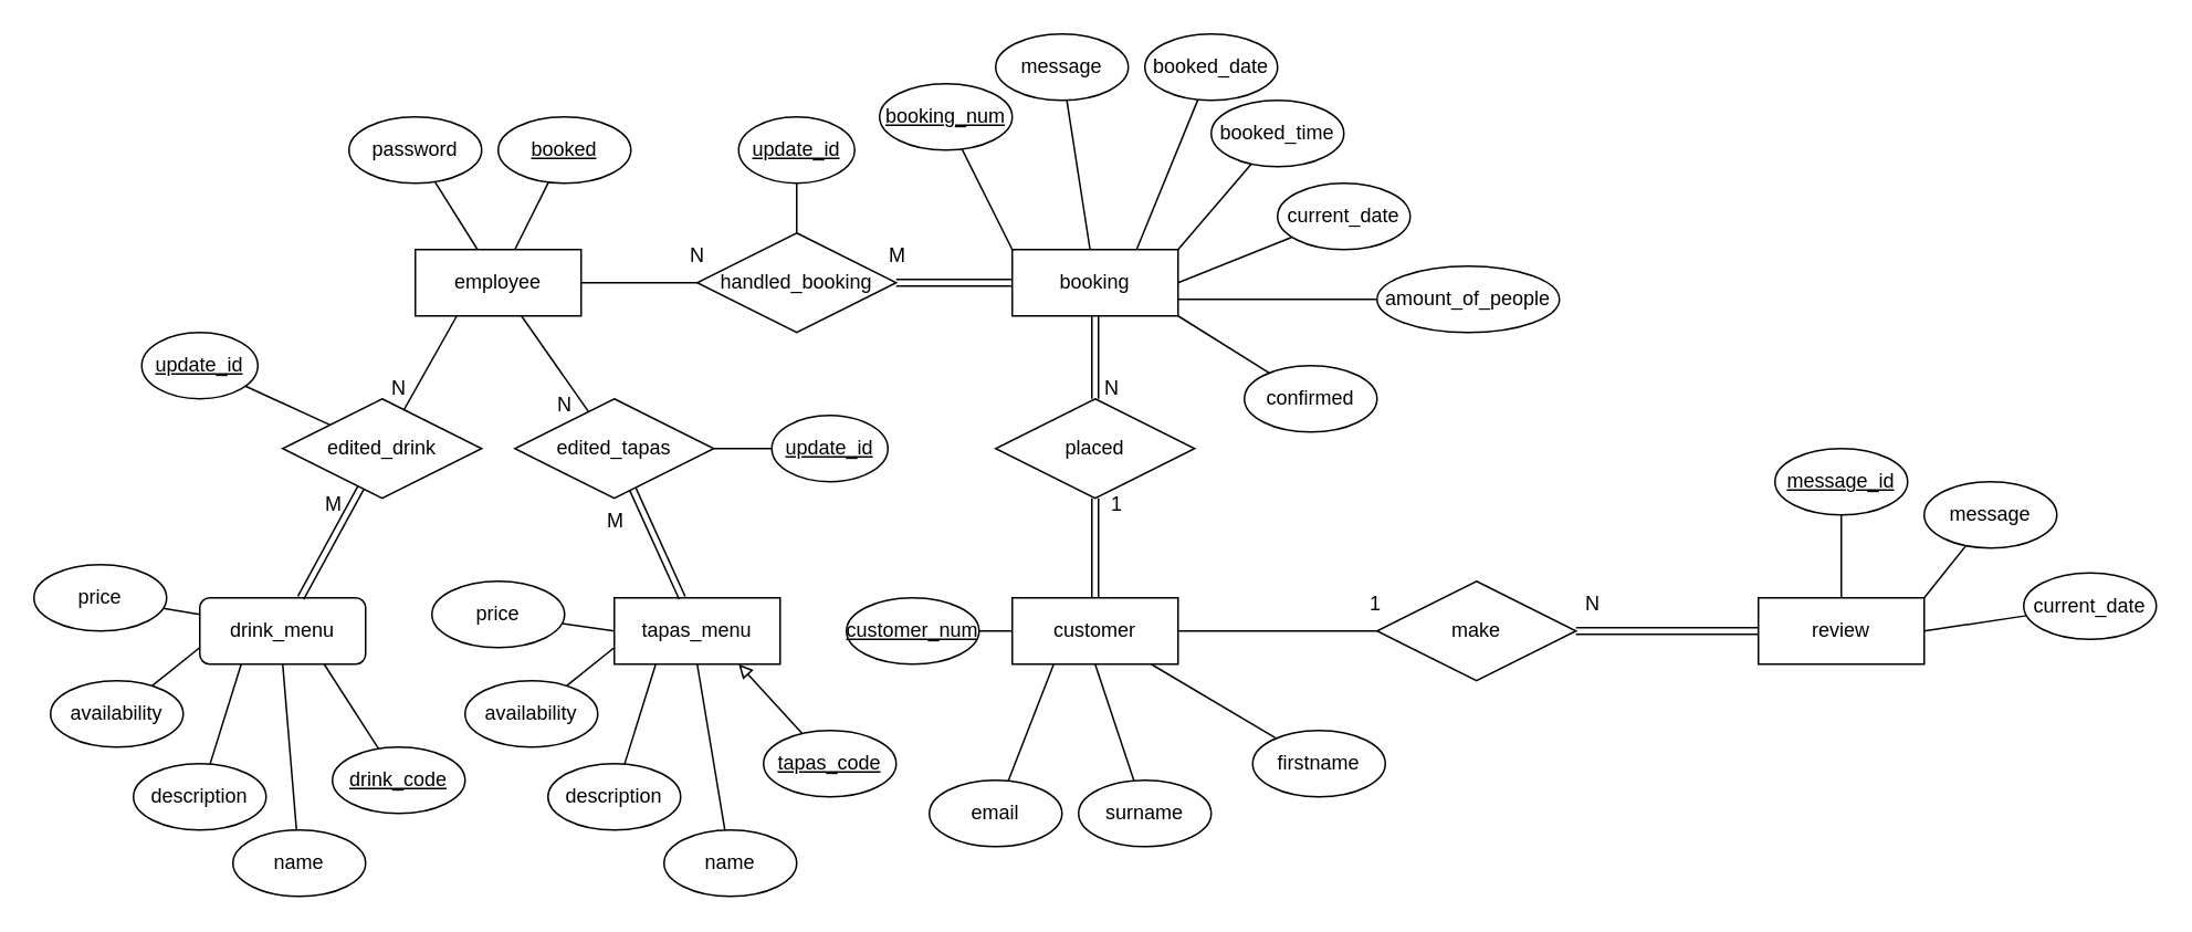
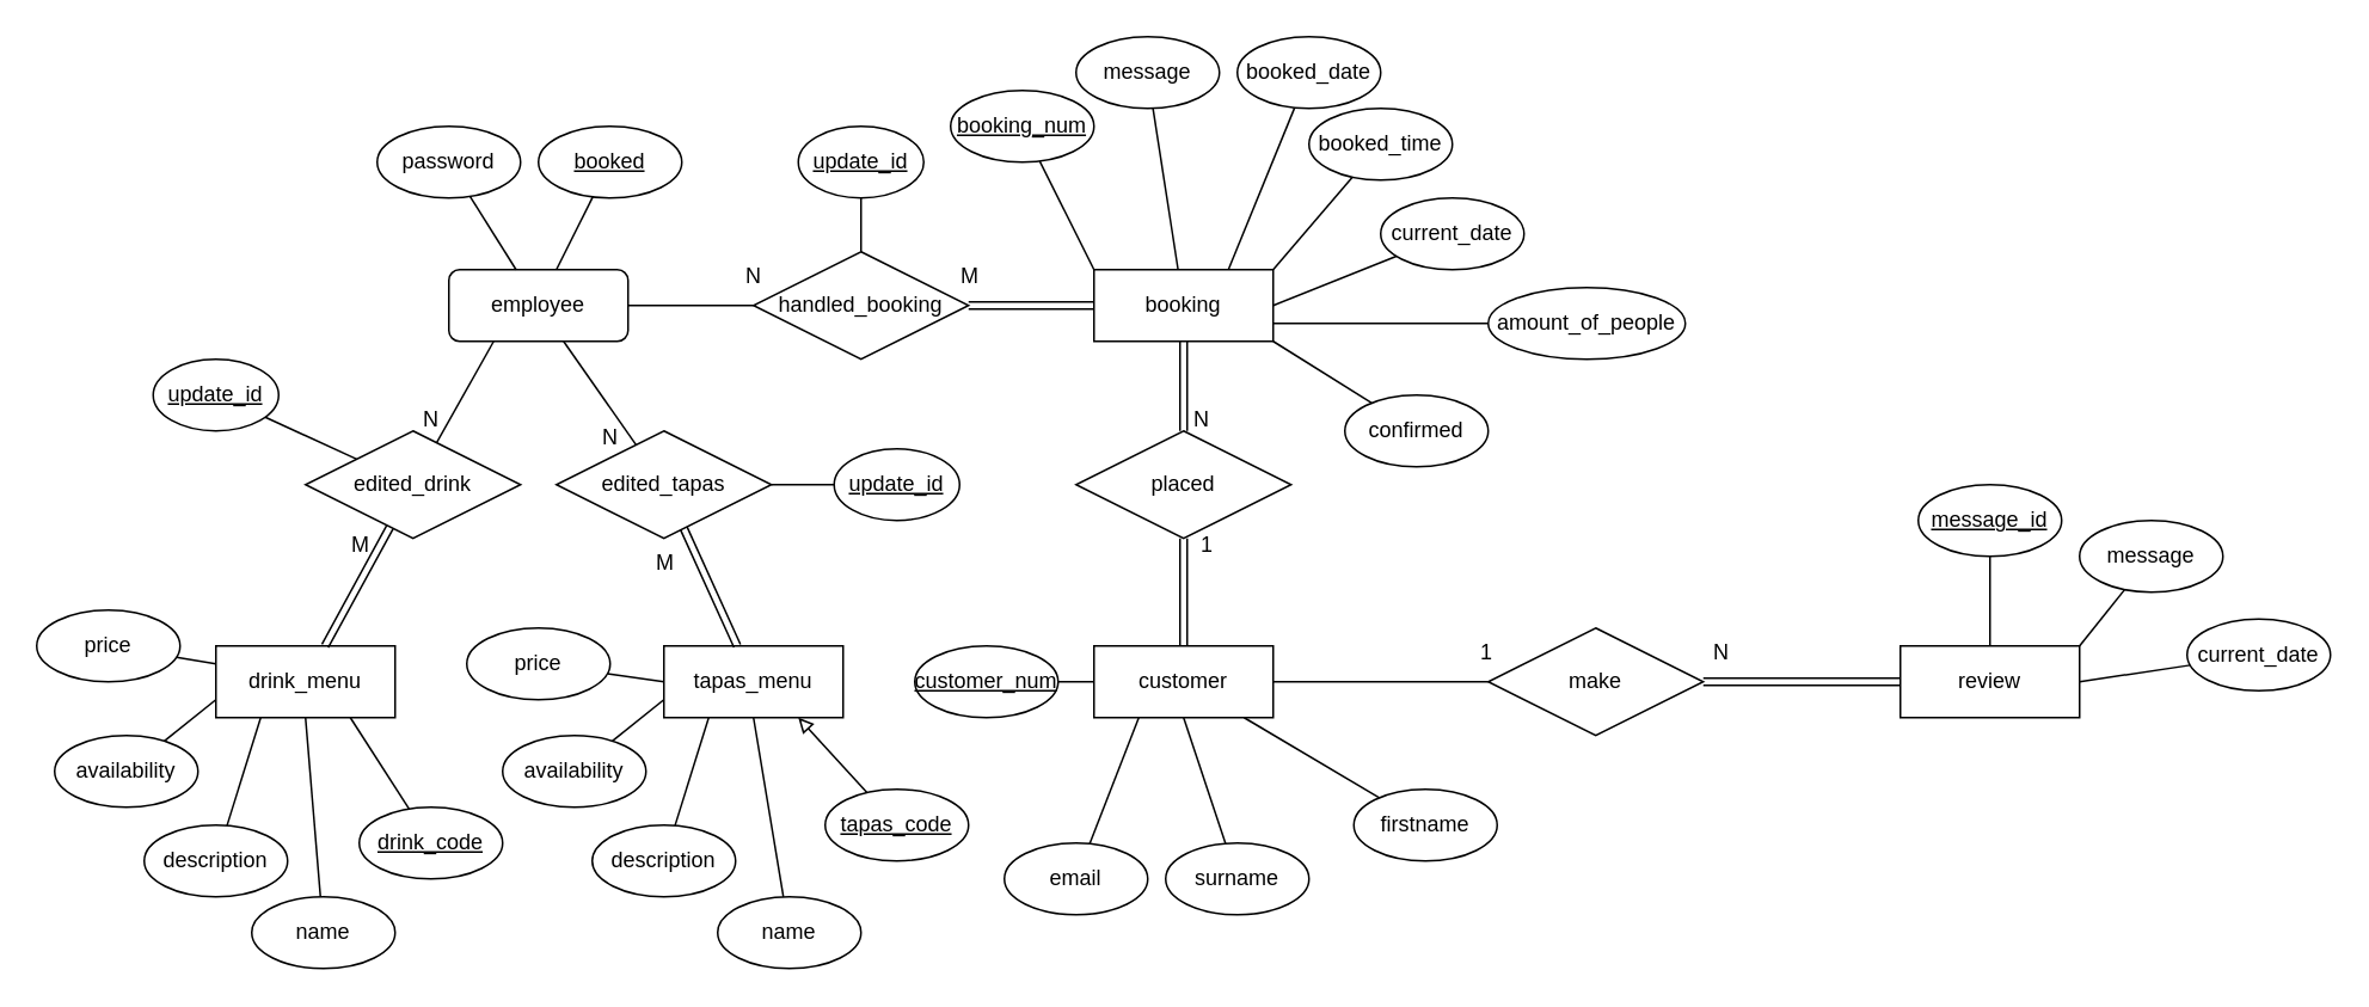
  <mxCell id="0" />
  <mxCell id="1" parent="0" />
  <mxCell id="2" style="edgeStyle=none;html=1;endArrow=none;endFill=0;" parent="1" source="4" target="11" edge="1"><mxGeometry relative="1" as="geometry" /></mxCell>
  <mxCell id="3" style="edgeStyle=none;html=1;entryX=0;entryY=0.5;entryDx=0;entryDy=0;endArrow=none;endFill=0;" parent="1" source="4" target="13" edge="1"><mxGeometry relative="1" as="geometry" /></mxCell>
- <mxCell id="4" value="employee" style="whiteSpace=wrap;html=1;align=center;" parent="1" vertex="1"><mxGeometry x="250" y="150" width="100" height="40" as="geometry" /></mxCell>
+ <mxCell id="4" value="employee" style="whiteSpace=wrap;html=1;align=center;rounded=1;" parent="1" vertex="1"><mxGeometry x="250" y="150" width="100" height="40" as="geometry" /></mxCell>
  <mxCell id="5" value="tapas_menu" style="whiteSpace=wrap;html=1;align=center;" parent="1" vertex="1"><mxGeometry x="370" y="360" width="100" height="40" as="geometry" /></mxCell>
  <mxCell id="6" style="edgeStyle=none;html=1;entryX=0.5;entryY=1;entryDx=0;entryDy=0;endArrow=none;endFill=0;shape=link;" parent="1" source="8" target="15" edge="1"><mxGeometry relative="1" as="geometry" /></mxCell>
  <mxCell id="7" style="edgeStyle=none;html=1;entryX=0;entryY=0.5;entryDx=0;entryDy=0;endArrow=none;endFill=0;" parent="1" source="8" target="74" edge="1"><mxGeometry relative="1" as="geometry" /></mxCell>
  <mxCell id="8" value="customer" style="whiteSpace=wrap;html=1;align=center;" parent="1" vertex="1"><mxGeometry x="610" y="360" width="100" height="40" as="geometry" /></mxCell>
  <mxCell id="9" value="booking" style="whiteSpace=wrap;html=1;align=center;" parent="1" vertex="1"><mxGeometry x="610" y="150" width="100" height="40" as="geometry" /></mxCell>
  <mxCell id="10" style="edgeStyle=none;html=1;endArrow=none;endFill=0;shape=link;" parent="1" source="11" target="5" edge="1"><mxGeometry relative="1" as="geometry" /></mxCell>
  <mxCell id="11" value="edited_tapas" style="shape=rhombus;perimeter=rhombusPerimeter;whiteSpace=wrap;html=1;align=center;" parent="1" vertex="1"><mxGeometry x="310" y="240" width="120" height="60" as="geometry" /></mxCell>
  <mxCell id="12" style="edgeStyle=none;html=1;entryX=0;entryY=0.5;entryDx=0;entryDy=0;endArrow=none;endFill=0;shape=link;" parent="1" source="13" target="9" edge="1"><mxGeometry relative="1" as="geometry" /></mxCell>
  <mxCell id="13" value="handled_booking" style="shape=rhombus;perimeter=rhombusPerimeter;whiteSpace=wrap;html=1;align=center;" parent="1" vertex="1"><mxGeometry x="420" y="140" width="120" height="60" as="geometry" /></mxCell>
  <mxCell id="14" style="edgeStyle=none;html=1;entryX=0.5;entryY=1;entryDx=0;entryDy=0;endArrow=none;endFill=0;shape=link;" parent="1" source="15" target="9" edge="1"><mxGeometry relative="1" as="geometry" /></mxCell>
  <mxCell id="15" value="placed" style="shape=rhombus;perimeter=rhombusPerimeter;whiteSpace=wrap;html=1;align=center;" parent="1" vertex="1"><mxGeometry x="600" y="240" width="120" height="60" as="geometry" /></mxCell>
  <mxCell id="16" value="N" style="text;strokeColor=none;fillColor=none;spacingLeft=4;spacingRight=4;overflow=hidden;rotatable=0;points=[[0,0.5],[1,0.5]];portConstraint=eastwest;fontSize=12;whiteSpace=wrap;html=1;" parent="1" vertex="1"><mxGeometry x="330" y="230" width="40" height="30" as="geometry" /></mxCell>
  <mxCell id="17" value="M" style="text;strokeColor=none;fillColor=none;spacingLeft=4;spacingRight=4;overflow=hidden;rotatable=0;points=[[0,0.5],[1,0.5]];portConstraint=eastwest;fontSize=12;whiteSpace=wrap;html=1;" parent="1" vertex="1"><mxGeometry x="360" y="300" width="40" height="30" as="geometry" /></mxCell>
  <mxCell id="18" value="M" style="text;strokeColor=none;fillColor=none;spacingLeft=4;spacingRight=4;overflow=hidden;rotatable=0;points=[[0,0.5],[1,0.5]];portConstraint=eastwest;fontSize=12;whiteSpace=wrap;html=1;" parent="1" vertex="1"><mxGeometry x="530" y="140" width="40" height="30" as="geometry" /></mxCell>
  <mxCell id="19" value="N" style="text;strokeColor=none;fillColor=none;spacingLeft=4;spacingRight=4;overflow=hidden;rotatable=0;points=[[0,0.5],[1,0.5]];portConstraint=eastwest;fontSize=12;whiteSpace=wrap;html=1;" parent="1" vertex="1"><mxGeometry x="410" y="140" width="30" height="30" as="geometry" /></mxCell>
  <mxCell id="20" value="1" style="text;strokeColor=none;fillColor=none;spacingLeft=4;spacingRight=4;overflow=hidden;rotatable=0;points=[[0,0.5],[1,0.5]];portConstraint=eastwest;fontSize=12;whiteSpace=wrap;html=1;" parent="1" vertex="1"><mxGeometry x="664" y="290" width="40" height="30" as="geometry" /></mxCell>
  <mxCell id="21" value="N" style="text;strokeColor=none;fillColor=none;spacingLeft=4;spacingRight=4;overflow=hidden;rotatable=0;points=[[0,0.5],[1,0.5]];portConstraint=eastwest;fontSize=12;whiteSpace=wrap;html=1;" parent="1" vertex="1"><mxGeometry x="660" y="220" width="30" height="30" as="geometry" /></mxCell>
  <mxCell id="22" style="edgeStyle=none;html=1;endArrow=none;endFill=0;" parent="1" source="23" target="4" edge="1"><mxGeometry relative="1" as="geometry" /></mxCell>
  <mxCell id="23" value="booked" style="ellipse;whiteSpace=wrap;html=1;align=center;fontStyle=4;" parent="1" vertex="1"><mxGeometry x="300" y="70" width="80" height="40" as="geometry" /></mxCell>
  <mxCell id="24" style="edgeStyle=none;html=1;endArrow=none;endFill=0;" parent="1" source="25" target="4" edge="1"><mxGeometry relative="1" as="geometry" /></mxCell>
  <mxCell id="25" value="password" style="ellipse;whiteSpace=wrap;html=1;align=center;" parent="1" vertex="1"><mxGeometry x="210" y="70" width="80" height="40" as="geometry" /></mxCell>
  <mxCell id="26" style="edgeStyle=none;html=1;endArrow=none;endFill=0;exitX=0.25;exitY=1;exitDx=0;exitDy=0;" parent="1" source="4" target="29" edge="1"><mxGeometry relative="1" as="geometry"><mxPoint x="148" y="190" as="sourcePoint" /></mxGeometry></mxCell>
- <mxCell id="27" value="drink_menu" style="whiteSpace=wrap;html=1;align=center;rounded=1;" parent="1" vertex="1"><mxGeometry x="120" y="360" width="100" height="40" as="geometry" /></mxCell>
+ <mxCell id="27" value="drink_menu" style="whiteSpace=wrap;html=1;align=center;" parent="1" vertex="1"><mxGeometry x="120" y="360" width="100" height="40" as="geometry" /></mxCell>
  <mxCell id="28" style="edgeStyle=none;html=1;endArrow=none;endFill=0;shape=link;" parent="1" source="29" target="27" edge="1"><mxGeometry relative="1" as="geometry" /></mxCell>
  <mxCell id="29" value="edited_drink" style="shape=rhombus;perimeter=rhombusPerimeter;whiteSpace=wrap;html=1;align=center;" parent="1" vertex="1"><mxGeometry x="170" y="240" width="120" height="60" as="geometry" /></mxCell>
  <mxCell id="30" value="N" style="text;strokeColor=none;fillColor=none;spacingLeft=4;spacingRight=4;overflow=hidden;rotatable=0;points=[[0,0.5],[1,0.5]];portConstraint=eastwest;fontSize=12;whiteSpace=wrap;html=1;" parent="1" vertex="1"><mxGeometry x="230" y="220" width="40" height="30" as="geometry" /></mxCell>
  <mxCell id="31" value="M" style="text;strokeColor=none;fillColor=none;spacingLeft=4;spacingRight=4;overflow=hidden;rotatable=0;points=[[0,0.5],[1,0.5]];portConstraint=eastwest;fontSize=12;whiteSpace=wrap;html=1;" parent="1" vertex="1"><mxGeometry x="190" y="290" width="40" height="30" as="geometry" /></mxCell>
  <mxCell id="32" style="edgeStyle=none;html=1;entryX=0.75;entryY=1;entryDx=0;entryDy=0;endArrow=none;endFill=0;" parent="1" source="33" target="27" edge="1"><mxGeometry relative="1" as="geometry" /></mxCell>
  <mxCell id="33" value="drink_code" style="ellipse;whiteSpace=wrap;html=1;align=center;fontStyle=4;" parent="1" vertex="1"><mxGeometry x="200" y="450" width="80" height="40" as="geometry" /></mxCell>
  <mxCell id="34" style="edgeStyle=none;html=1;entryX=0.5;entryY=1;entryDx=0;entryDy=0;endArrow=none;endFill=0;" parent="1" source="35" target="27" edge="1"><mxGeometry relative="1" as="geometry" /></mxCell>
  <mxCell id="35" value="name" style="ellipse;whiteSpace=wrap;html=1;align=center;" parent="1" vertex="1"><mxGeometry x="140" y="500" width="80" height="40" as="geometry" /></mxCell>
  <mxCell id="36" style="edgeStyle=none;html=1;entryX=0.25;entryY=1;entryDx=0;entryDy=0;endArrow=none;endFill=0;" parent="1" source="37" target="27" edge="1"><mxGeometry relative="1" as="geometry" /></mxCell>
  <mxCell id="37" value="description" style="ellipse;whiteSpace=wrap;html=1;align=center;" parent="1" vertex="1"><mxGeometry x="80" y="460" width="80" height="40" as="geometry" /></mxCell>
  <mxCell id="38" style="edgeStyle=none;html=1;entryX=0;entryY=0.75;entryDx=0;entryDy=0;endArrow=none;endFill=0;" parent="1" source="39" target="27" edge="1"><mxGeometry relative="1" as="geometry" /></mxCell>
  <mxCell id="39" value="availability" style="ellipse;whiteSpace=wrap;html=1;align=center;" parent="1" vertex="1"><mxGeometry x="30" y="410" width="80" height="40" as="geometry" /></mxCell>
  <mxCell id="40" style="edgeStyle=none;html=1;entryX=0.75;entryY=1;entryDx=0;entryDy=0;endArrow=block;endFill=0;" parent="1" source="41" target="5" edge="1"><mxGeometry relative="1" as="geometry"><mxPoint x="475" y="430" as="targetPoint" /></mxGeometry></mxCell>
  <mxCell id="41" value="tapas_code" style="ellipse;whiteSpace=wrap;html=1;align=center;fontStyle=4;" parent="1" vertex="1"><mxGeometry x="460" y="440" width="80" height="40" as="geometry" /></mxCell>
  <mxCell id="42" style="edgeStyle=none;html=1;entryX=0.5;entryY=1;entryDx=0;entryDy=0;endArrow=none;endFill=0;" parent="1" source="43" target="5" edge="1"><mxGeometry relative="1" as="geometry"><mxPoint x="425" y="430" as="targetPoint" /></mxGeometry></mxCell>
  <mxCell id="43" value="name" style="ellipse;whiteSpace=wrap;html=1;align=center;" parent="1" vertex="1"><mxGeometry x="400" y="500" width="80" height="40" as="geometry" /></mxCell>
  <mxCell id="44" style="edgeStyle=none;html=1;entryX=0.25;entryY=1;entryDx=0;entryDy=0;endArrow=none;endFill=0;" parent="1" source="45" target="5" edge="1"><mxGeometry relative="1" as="geometry"><mxPoint x="400" y="430" as="targetPoint" /></mxGeometry></mxCell>
  <mxCell id="45" value="description" style="ellipse;whiteSpace=wrap;html=1;align=center;" parent="1" vertex="1"><mxGeometry x="330" y="460" width="80" height="40" as="geometry" /></mxCell>
  <mxCell id="46" style="edgeStyle=none;html=1;entryX=0;entryY=0.75;entryDx=0;entryDy=0;endArrow=none;endFill=0;" parent="1" source="47" target="5" edge="1"><mxGeometry relative="1" as="geometry"><mxPoint x="400" y="410" as="targetPoint" /></mxGeometry></mxCell>
  <mxCell id="47" value="availability" style="ellipse;whiteSpace=wrap;html=1;align=center;" parent="1" vertex="1"><mxGeometry x="280" y="410" width="80" height="40" as="geometry" /></mxCell>
  <mxCell id="48" style="edgeStyle=none;html=1;entryX=0;entryY=0.25;entryDx=0;entryDy=0;endArrow=none;endFill=0;" parent="1" source="49" target="27" edge="1"><mxGeometry relative="1" as="geometry" /></mxCell>
  <mxCell id="49" value="price" style="ellipse;whiteSpace=wrap;html=1;align=center;" parent="1" vertex="1"><mxGeometry x="20" y="340" width="80" height="40" as="geometry" /></mxCell>
  <mxCell id="50" style="edgeStyle=none;html=1;entryX=0;entryY=0.25;entryDx=0;entryDy=0;endArrow=none;endFill=0;" parent="1" source="51" edge="1"><mxGeometry relative="1" as="geometry"><mxPoint x="370" y="380" as="targetPoint" /></mxGeometry></mxCell>
  <mxCell id="51" value="price" style="ellipse;whiteSpace=wrap;html=1;align=center;" parent="1" vertex="1"><mxGeometry x="260" y="350" width="80" height="40" as="geometry" /></mxCell>
  <mxCell id="52" style="edgeStyle=none;html=1;entryX=0;entryY=0;entryDx=0;entryDy=0;endArrow=none;endFill=0;" parent="1" source="53" target="9" edge="1"><mxGeometry relative="1" as="geometry" /></mxCell>
  <mxCell id="53" value="booking_num" style="ellipse;whiteSpace=wrap;html=1;align=center;fontStyle=4;" parent="1" vertex="1"><mxGeometry x="530" y="50" width="80" height="40" as="geometry" /></mxCell>
  <mxCell id="54" style="edgeStyle=none;html=1;endArrow=none;endFill=0;" parent="1" source="55" target="8" edge="1"><mxGeometry relative="1" as="geometry" /></mxCell>
  <mxCell id="55" value="firstname" style="ellipse;whiteSpace=wrap;html=1;align=center;" parent="1" vertex="1"><mxGeometry x="755" y="440" width="80" height="40" as="geometry" /></mxCell>
  <mxCell id="56" style="edgeStyle=none;html=1;endArrow=none;endFill=0;entryX=0.5;entryY=1;entryDx=0;entryDy=0;" parent="1" source="57" target="8" edge="1"><mxGeometry relative="1" as="geometry" /></mxCell>
  <mxCell id="57" value="surname" style="ellipse;whiteSpace=wrap;html=1;align=center;" parent="1" vertex="1"><mxGeometry x="650" y="470" width="80" height="40" as="geometry" /></mxCell>
  <mxCell id="58" style="edgeStyle=none;html=1;entryX=0.25;entryY=1;entryDx=0;entryDy=0;endArrow=none;endFill=0;" parent="1" source="59" target="8" edge="1"><mxGeometry relative="1" as="geometry" /></mxCell>
  <mxCell id="59" value="email" style="ellipse;whiteSpace=wrap;html=1;align=center;" parent="1" vertex="1"><mxGeometry x="560" y="470" width="80" height="40" as="geometry" /></mxCell>
  <mxCell id="60" style="edgeStyle=none;html=1;endArrow=none;endFill=0;" parent="1" source="61" target="8" edge="1"><mxGeometry relative="1" as="geometry" /></mxCell>
  <mxCell id="61" value="&lt;u&gt;customer_num&lt;/u&gt;" style="ellipse;whiteSpace=wrap;html=1;align=center;" parent="1" vertex="1"><mxGeometry x="510" y="360" width="80" height="40" as="geometry" /></mxCell>
  <mxCell id="62" value="booked_date" style="ellipse;whiteSpace=wrap;html=1;align=center;" parent="1" vertex="1"><mxGeometry x="690" y="20" width="80" height="40" as="geometry" /></mxCell>
  <mxCell id="63" style="edgeStyle=none;html=1;entryX=1;entryY=0.5;entryDx=0;entryDy=0;endArrow=none;endFill=0;" parent="1" source="64" target="9" edge="1"><mxGeometry relative="1" as="geometry" /></mxCell>
  <mxCell id="64" value="current_date" style="ellipse;whiteSpace=wrap;html=1;align=center;" parent="1" vertex="1"><mxGeometry x="770" y="110" width="80" height="40" as="geometry" /></mxCell>
  <mxCell id="65" style="edgeStyle=none;html=1;entryX=1;entryY=0;entryDx=0;entryDy=0;endArrow=none;endFill=0;" parent="1" source="66" target="9" edge="1"><mxGeometry relative="1" as="geometry" /></mxCell>
  <mxCell id="66" value="booked_time" style="ellipse;whiteSpace=wrap;html=1;align=center;" parent="1" vertex="1"><mxGeometry x="730" y="60" width="80" height="40" as="geometry" /></mxCell>
  <mxCell id="67" style="edgeStyle=none;html=1;entryX=1;entryY=0.75;entryDx=0;entryDy=0;endArrow=none;endFill=0;" parent="1" source="68" target="9" edge="1"><mxGeometry relative="1" as="geometry" /></mxCell>
  <mxCell id="68" value="amount_of_people" style="ellipse;whiteSpace=wrap;html=1;align=center;" parent="1" vertex="1"><mxGeometry x="830" y="160" width="110" height="40" as="geometry" /></mxCell>
  <mxCell id="69" style="edgeStyle=none;html=1;endArrow=none;endFill=0;" parent="1" source="70" target="9" edge="1"><mxGeometry relative="1" as="geometry" /></mxCell>
  <mxCell id="70" value="message" style="ellipse;whiteSpace=wrap;html=1;align=center;" parent="1" vertex="1"><mxGeometry x="600" y="20" width="80" height="40" as="geometry" /></mxCell>
  <mxCell id="71" style="edgeStyle=none;html=1;entryX=0.75;entryY=0;entryDx=0;entryDy=0;endArrow=none;endFill=0;" parent="1" source="62" target="9" edge="1"><mxGeometry relative="1" as="geometry" /></mxCell>
  <mxCell id="72" style="edgeStyle=none;html=1;entryX=1;entryY=1;entryDx=0;entryDy=0;endArrow=none;endFill=0;" parent="1" source="73" target="9" edge="1"><mxGeometry relative="1" as="geometry" /></mxCell>
  <mxCell id="73" value="confirmed" style="ellipse;whiteSpace=wrap;html=1;align=center;" parent="1" vertex="1"><mxGeometry y="220" width="80" height="40" as="geometry" x="750" /></mxCell>
  <mxCell id="74" value="make" style="shape=rhombus;perimeter=rhombusPerimeter;whiteSpace=wrap;html=1;align=center;" parent="1" vertex="1"><mxGeometry x="830" y="350" width="120" height="60" as="geometry" /></mxCell>
  <mxCell id="75" style="edgeStyle=none;html=1;entryX=1;entryY=0.5;entryDx=0;entryDy=0;endArrow=none;endFill=0;shape=link;" parent="1" source="76" target="74" edge="1"><mxGeometry relative="1" as="geometry" /></mxCell>
  <mxCell id="76" value="review" style="whiteSpace=wrap;html=1;align=center;" parent="1" vertex="1"><mxGeometry x="1060" y="360" width="100" height="40" as="geometry" /></mxCell>
  <mxCell id="77" value="1" style="text;strokeColor=none;fillColor=none;spacingLeft=4;spacingRight=4;overflow=hidden;rotatable=0;points=[[0,0.5],[1,0.5]];portConstraint=eastwest;fontSize=12;whiteSpace=wrap;html=1;" parent="1" vertex="1"><mxGeometry x="820" y="350" width="40" height="30" as="geometry" /></mxCell>
  <mxCell id="78" value="N" style="text;strokeColor=none;fillColor=none;spacingLeft=4;spacingRight=4;overflow=hidden;rotatable=0;points=[[0,0.5],[1,0.5]];portConstraint=eastwest;fontSize=12;whiteSpace=wrap;html=1;" parent="1" vertex="1"><mxGeometry x="950" y="350" width="30" height="30" as="geometry" /></mxCell>
  <mxCell id="79" style="edgeStyle=none;html=1;entryX=0.5;entryY=0;entryDx=0;entryDy=0;endArrow=none;endFill=0;" parent="1" source="80" target="76" edge="1"><mxGeometry relative="1" as="geometry" /></mxCell>
  <mxCell id="80" value="&lt;u&gt;message_id&lt;/u&gt;" style="ellipse;whiteSpace=wrap;html=1;align=center;" parent="1" vertex="1"><mxGeometry x="1070" y="270" width="80" height="40" as="geometry" /></mxCell>
  <mxCell id="81" style="edgeStyle=none;html=1;entryX=1;entryY=0;entryDx=0;entryDy=0;endArrow=none;endFill=0;" parent="1" source="82" target="76" edge="1"><mxGeometry relative="1" as="geometry" /></mxCell>
  <mxCell id="82" value="message" style="ellipse;whiteSpace=wrap;html=1;align=center;" parent="1" vertex="1"><mxGeometry x="1160" y="290" width="80" height="40" as="geometry" /></mxCell>
  <mxCell id="83" style="edgeStyle=none;html=1;entryX=1;entryY=0.5;entryDx=0;entryDy=0;endArrow=none;endFill=0;" parent="1" source="84" target="76" edge="1"><mxGeometry relative="1" as="geometry" /></mxCell>
  <mxCell id="84" value="current_date" style="ellipse;whiteSpace=wrap;html=1;align=center;" parent="1" vertex="1"><mxGeometry x="1220" y="345" width="80" height="40" as="geometry" /></mxCell>
  <mxCell id="85" style="edgeStyle=none;html=1;entryX=0.5;entryY=0;entryDx=0;entryDy=0;endArrow=none;endFill=0;" edge="1" parent="1" source="86" target="13"><mxGeometry relative="1" as="geometry" /></mxCell>
  <mxCell id="86" value="update_id" style="ellipse;whiteSpace=wrap;html=1;align=center;fontStyle=4;" vertex="1" parent="1"><mxGeometry x="445" y="70" width="70" height="40" as="geometry" /></mxCell>
  <mxCell id="87" style="edgeStyle=none;html=1;endArrow=none;endFill=0;" edge="1" parent="1" source="88" target="29"><mxGeometry relative="1" as="geometry" /></mxCell>
  <mxCell id="88" value="update_id" style="ellipse;whiteSpace=wrap;html=1;align=center;fontStyle=4;" vertex="1" parent="1"><mxGeometry x="85" y="200" width="70" height="40" as="geometry" /></mxCell>
  <mxCell id="89" style="edgeStyle=none;html=1;entryX=1;entryY=0.5;entryDx=0;entryDy=0;endArrow=none;endFill=0;" edge="1" parent="1" source="90" target="11"><mxGeometry relative="1" as="geometry" /></mxCell>
  <mxCell id="90" value="update_id" style="ellipse;whiteSpace=wrap;html=1;align=center;fontStyle=4;" vertex="1" parent="1"><mxGeometry x="465" y="250" width="70" height="40" as="geometry" /></mxCell>
